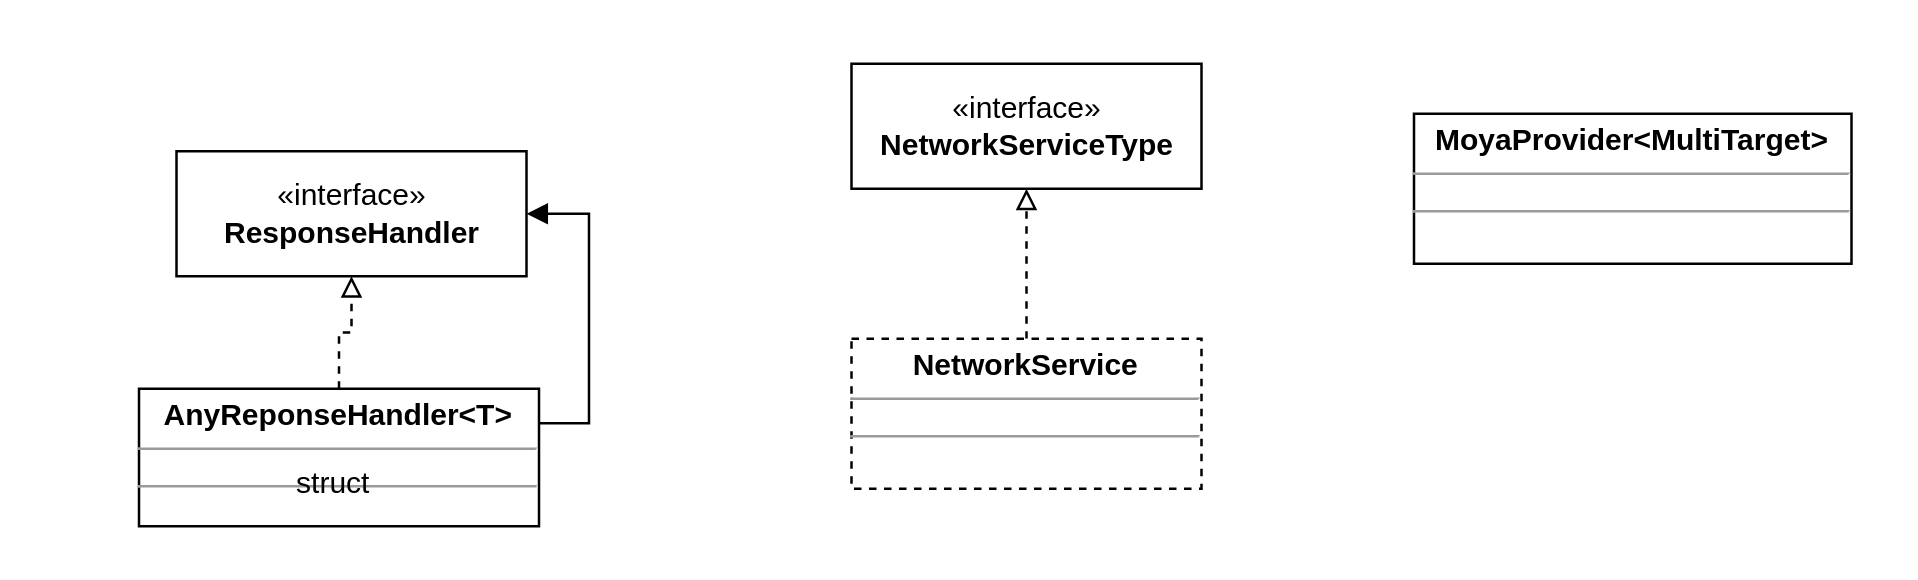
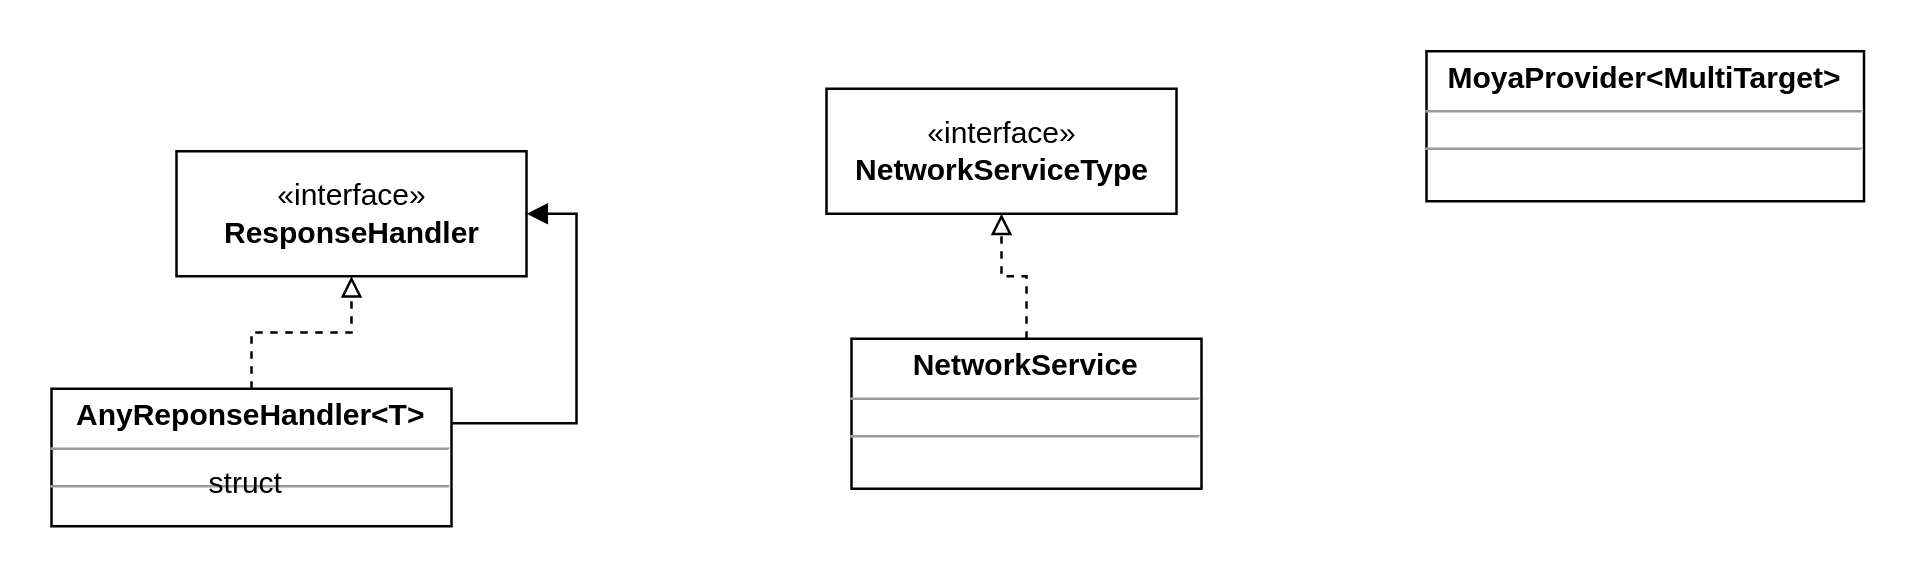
  <mxCell id="0" />
  <mxCell id="1" parent="0" />
- <mxCell id="2" value="«interface»&lt;br&gt;&lt;b&gt;NetworkServiceType&lt;/b&gt;" style="html=1;" vertex="1" parent="1"><mxGeometry x="340" y="25" width="140" height="50" as="geometry" /></mxCell>
+ <mxCell id="2" value="«interface»&lt;br&gt;&lt;b&gt;NetworkServiceType&lt;/b&gt;" style="html=1;" vertex="1" parent="1"><mxGeometry x="330" y="35" width="140" height="50" as="geometry" /></mxCell>
  <mxCell id="3" value="" style="edgeStyle=orthogonalEdgeStyle;rounded=0;orthogonalLoop=1;jettySize=auto;html=1;endArrow=block;endFill=0;dashed=1;" edge="1" parent="1" source="4" target="2"><mxGeometry relative="1" as="geometry" /></mxCell>
- <mxCell id="4" value="&lt;p style=&quot;margin: 0px ; margin-top: 4px ; text-align: center&quot;&gt;&lt;b&gt;NetworkService&lt;/b&gt;&lt;br&gt;&lt;/p&gt;&lt;hr size=&quot;1&quot;&gt;&lt;div style=&quot;height: 2px&quot;&gt;&lt;/div&gt;&lt;hr size=&quot;1&quot;&gt;&lt;div style=&quot;height: 2px&quot;&gt;&lt;/div&gt;" style="verticalAlign=top;align=left;overflow=fill;fontSize=12;fontFamily=Helvetica;html=1;dashed=1;" vertex="1" parent="1"><mxGeometry x="340" y="135" width="140" height="60" as="geometry" /></mxCell>
- <mxCell id="5" value="&lt;p style=&quot;margin: 0px ; margin-top: 4px ; text-align: center&quot;&gt;&lt;b&gt;MoyaProvider&amp;lt;MultiTarget&amp;gt;&lt;/b&gt;&lt;br&gt;&lt;/p&gt;&lt;hr size=&quot;1&quot;&gt;&lt;div style=&quot;height: 2px&quot;&gt;&lt;/div&gt;&lt;hr size=&quot;1&quot;&gt;&lt;div style=&quot;height: 2px&quot;&gt;&lt;/div&gt;" style="verticalAlign=top;align=left;overflow=fill;fontSize=12;fontFamily=Helvetica;html=1;" vertex="1" parent="1"><mxGeometry x="565" y="45" width="175" height="60" as="geometry" /></mxCell>
+ <mxCell id="4" value="&lt;p style=&quot;margin: 0px ; margin-top: 4px ; text-align: center&quot;&gt;&lt;b&gt;NetworkService&lt;/b&gt;&lt;br&gt;&lt;/p&gt;&lt;hr size=&quot;1&quot;&gt;&lt;div style=&quot;height: 2px&quot;&gt;&lt;/div&gt;&lt;hr size=&quot;1&quot;&gt;&lt;div style=&quot;height: 2px&quot;&gt;&lt;/div&gt;" style="verticalAlign=top;align=left;overflow=fill;fontSize=12;fontFamily=Helvetica;html=1;" vertex="1" parent="1"><mxGeometry x="340" y="135" width="140" height="60" as="geometry" /></mxCell>
+ <mxCell id="5" value="&lt;p style=&quot;margin: 0px ; margin-top: 4px ; text-align: center&quot;&gt;&lt;b&gt;MoyaProvider&amp;lt;MultiTarget&amp;gt;&lt;/b&gt;&lt;br&gt;&lt;/p&gt;&lt;hr size=&quot;1&quot;&gt;&lt;div style=&quot;height: 2px&quot;&gt;&lt;/div&gt;&lt;hr size=&quot;1&quot;&gt;&lt;div style=&quot;height: 2px&quot;&gt;&lt;/div&gt;" style="verticalAlign=top;align=left;overflow=fill;fontSize=12;fontFamily=Helvetica;html=1;" vertex="1" parent="1"><mxGeometry x="570" y="20" width="175" height="60" as="geometry" /></mxCell>
  <mxCell id="6" value="«interface»&lt;br&gt;&lt;b&gt;ResponseHandler&lt;/b&gt;" style="html=1;" vertex="1" parent="1"><mxGeometry x="70" y="60" width="140" height="50" as="geometry" /></mxCell>
  <mxCell id="7" value="" style="edgeStyle=orthogonalEdgeStyle;rounded=0;orthogonalLoop=1;jettySize=auto;html=1;dashed=1;endArrow=block;endFill=0;" edge="1" parent="1" source="9" target="6"><mxGeometry relative="1" as="geometry" /></mxCell>
  <mxCell id="8" style="edgeStyle=orthogonalEdgeStyle;rounded=0;orthogonalLoop=1;jettySize=auto;html=1;exitX=1;exitY=0.25;exitDx=0;exitDy=0;entryX=1;entryY=0.5;entryDx=0;entryDy=0;endArrow=block;endFill=1;" edge="1" parent="1" source="9" target="6"><mxGeometry relative="1" as="geometry" /></mxCell>
- <mxCell id="9" value="&lt;p style=&quot;margin: 0px ; margin-top: 4px ; text-align: center&quot;&gt;&lt;b&gt;AnyReponseHandler&amp;lt;T&amp;gt;&lt;/b&gt;&lt;br&gt;&lt;/p&gt;&lt;hr size=&quot;1&quot;&gt;&lt;div style=&quot;height: 2px&quot;&gt;&amp;nbsp; &amp;nbsp; &amp;nbsp; &amp;nbsp; &amp;nbsp; &amp;nbsp; &amp;nbsp; &amp;nbsp; &amp;nbsp; &amp;nbsp;struct&lt;/div&gt;&lt;hr size=&quot;1&quot;&gt;&lt;div style=&quot;height: 2px&quot;&gt;&lt;/div&gt;" style="verticalAlign=top;align=left;overflow=fill;fontSize=12;fontFamily=Helvetica;html=1;" vertex="1" parent="1"><mxGeometry x="55" y="155" width="160" height="55" as="geometry" /></mxCell>
+ <mxCell id="9" value="&lt;p style=&quot;margin: 0px ; margin-top: 4px ; text-align: center&quot;&gt;&lt;b&gt;AnyReponseHandler&amp;lt;T&amp;gt;&lt;/b&gt;&lt;br&gt;&lt;/p&gt;&lt;hr size=&quot;1&quot;&gt;&lt;div style=&quot;height: 2px&quot;&gt;&amp;nbsp; &amp;nbsp; &amp;nbsp; &amp;nbsp; &amp;nbsp; &amp;nbsp; &amp;nbsp; &amp;nbsp; &amp;nbsp; &amp;nbsp;struct&lt;/div&gt;&lt;hr size=&quot;1&quot;&gt;&lt;div style=&quot;height: 2px&quot;&gt;&lt;/div&gt;" style="verticalAlign=top;align=left;overflow=fill;fontSize=12;fontFamily=Helvetica;html=1;" vertex="1" parent="1"><mxGeometry x="20" y="155" width="160" height="55" as="geometry" /></mxCell>
